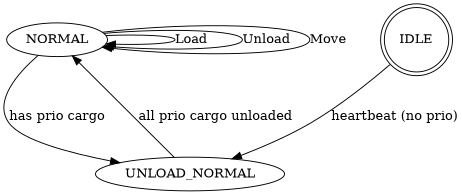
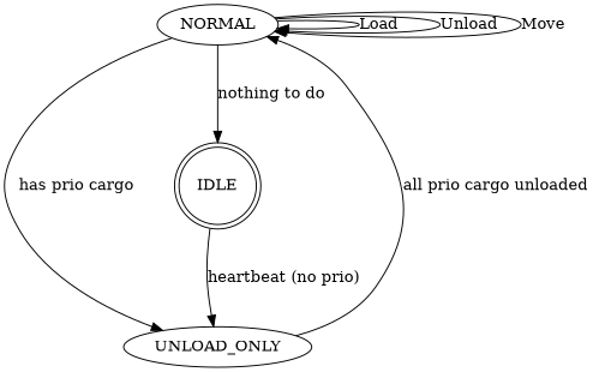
  digraph {
    nodesep=1.0
    rankdir=TB
    ranksep=1.0
    NORMAL
-   UNLOAD_ONLY [label=UNLOAD_NORMAL]
+   UNLOAD_ONLY
    IDLE [shape=doublecircle]
    NORMAL -> NORMAL [label=Load]
    NORMAL -> NORMAL [label=Unload]
    NORMAL -> NORMAL [label=Move]
    NORMAL -> UNLOAD_ONLY [label="has prio cargo"]
+   NORMAL -> IDLE [label="nothing to do"]
    UNLOAD_ONLY -> NORMAL [label="all prio cargo unloaded"]
    IDLE -> UNLOAD_ONLY [label="heartbeat (no prio)"]
  }
